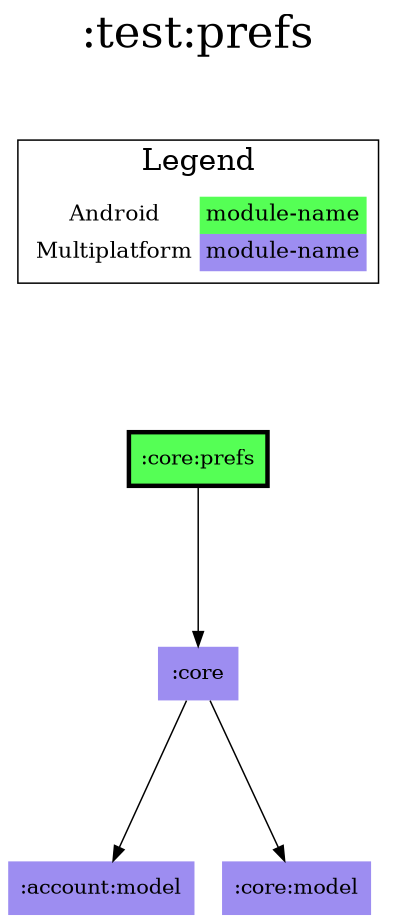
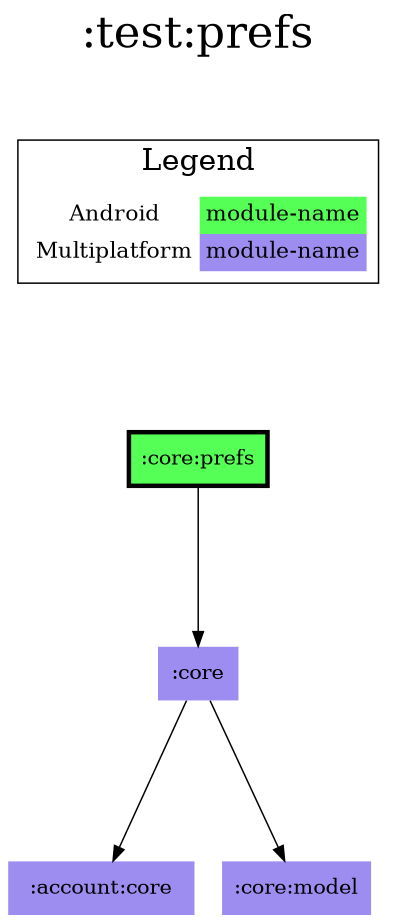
  digraph {
    fontsize=30
    label=":test:prefs"
    labelloc=t
    rankdir=TB
    ranksep=1.5
    node [fillcolor="#9D8DF1" shape=none style=filled]
    edge [dir=forward]
    n1 [color=black fillcolor="#55FF55" label=":core:prefs" penwidth=3 shape=box]
    n2 [fillcolor="#FFFFFF" fontsize=15 label=< <TABLE BORDER="0" CELLBORDER="0" CELLSPACING="0" CELLPADDING="4"> <TR><TD>Android</TD><TD BGCOLOR="#55FF55">module-name</TD></TR> <TR><TD>Multiplatform</TD><TD BGCOLOR="#9D8DF1">module-name</TD></TR> </TABLE> > margin=0]
    n3 [label=":core"]
-   ":account:model"
+   ":account:model" [label=":account:core"]
    ":core:model"
    subgraph sub_1 {
      rank=same
      n1
    }
    subgraph cluster_2 {
      fontsize=20
      label=Legend
      n2
    }
    n1 -> n3
    n2 -> n1 [style=invis]
    n3 -> ":account:model"
    n3 -> ":core:model"
  }
